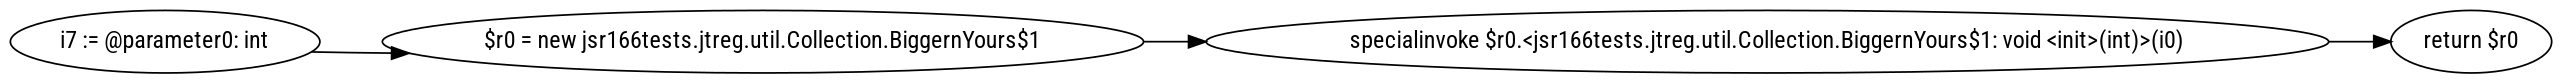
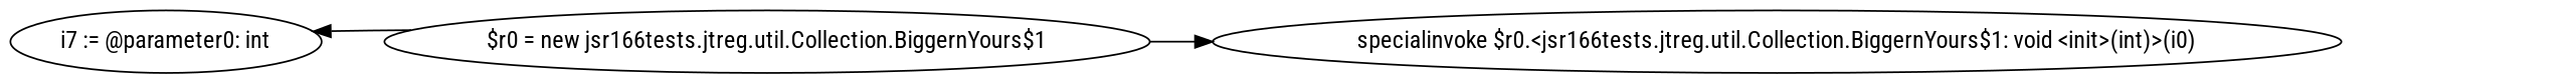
  digraph {
    fontname="Roboto Condensed"
    rankdir=LR
    node [fontname="Roboto Condensed"]
    edge [fontname="Roboto Condensed"]
    n1 [label="i7 := @parameter0: int"]
    "$r0 = new jsr166tests.jtreg.util.Collection.BiggernYours$1"
    "specialinvoke $r0.<jsr166tests.jtreg.util.Collection.BiggernYours$1: void <init>(int)>(i0)"
-   "return $r0"
-   n1 -> "$r0 = new jsr166tests.jtreg.util.Collection.BiggernYours$1"
+   "$r0 = new jsr166tests.jtreg.util.Collection.BiggernYours$1" -> n1
    "$r0 = new jsr166tests.jtreg.util.Collection.BiggernYours$1" -> "specialinvoke $r0.<jsr166tests.jtreg.util.Collection.BiggernYours$1: void <init>(int)>(i0)"
-   "specialinvoke $r0.<jsr166tests.jtreg.util.Collection.BiggernYours$1: void <init>(int)>(i0)" -> "return $r0"
  }
